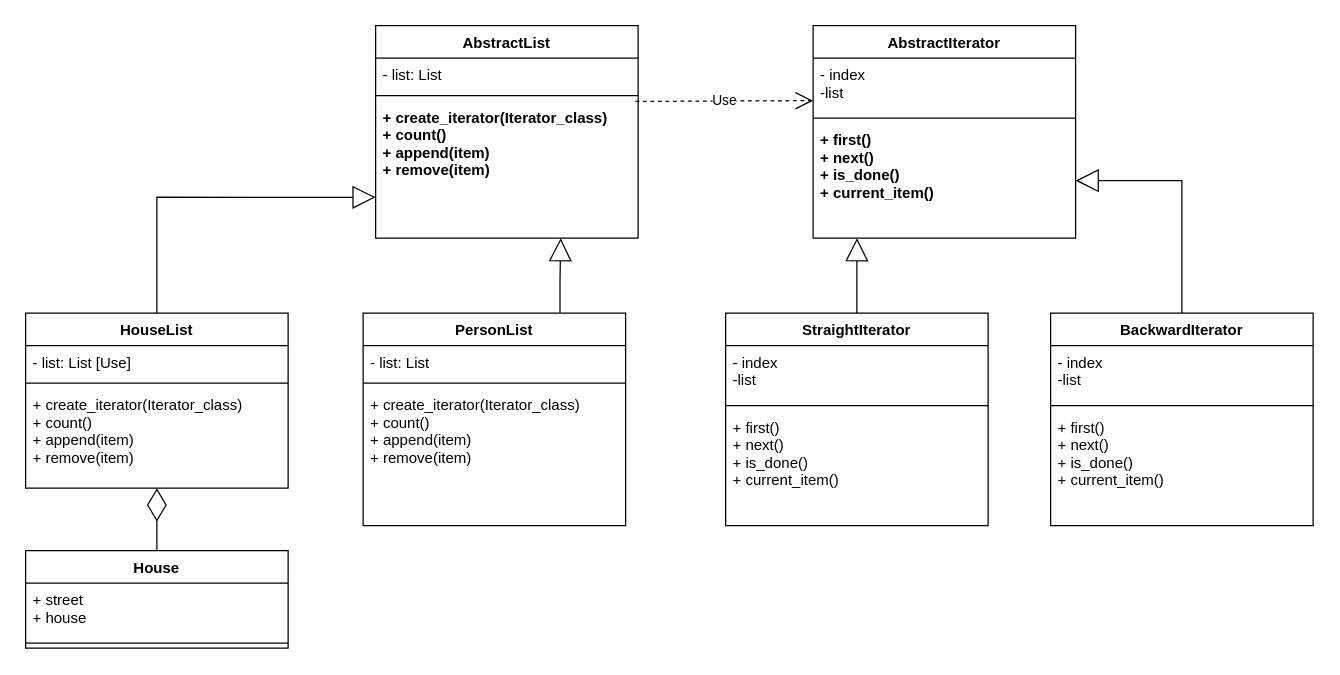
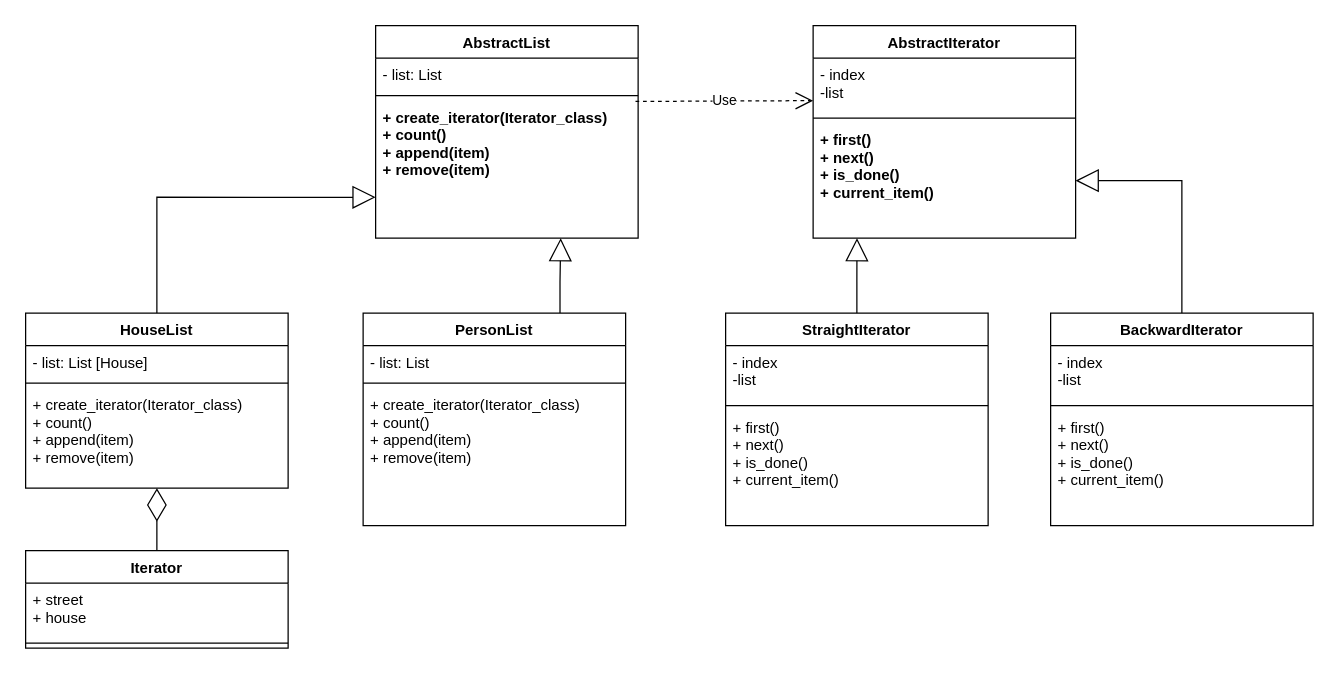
  <mxCell id="0" />
  <mxCell id="1" parent="0" />
  <mxCell id="2" value="AbstractList" style="swimlane;fontStyle=1;align=center;verticalAlign=top;childLayout=stackLayout;horizontal=1;startSize=26;horizontalStack=0;resizeParent=1;resizeParentMax=0;resizeLast=0;collapsible=1;marginBottom=0;" parent="1" vertex="1"><mxGeometry x="300" y="20" width="210" height="170" as="geometry" /></mxCell>
  <mxCell id="3" value="- list: List" style="text;strokeColor=none;fillColor=none;align=left;verticalAlign=top;spacingLeft=4;spacingRight=4;overflow=hidden;rotatable=0;points=[[0,0.5],[1,0.5]];portConstraint=eastwest;" parent="2" vertex="1"><mxGeometry y="26" width="210" height="26" as="geometry" /></mxCell>
  <mxCell id="4" value="" style="line;strokeWidth=1;fillColor=none;align=left;verticalAlign=middle;spacingTop=-1;spacingLeft=3;spacingRight=3;rotatable=0;labelPosition=right;points=[];portConstraint=eastwest;strokeColor=inherit;" parent="2" vertex="1"><mxGeometry y="52" width="210" height="8" as="geometry" /></mxCell>
  <mxCell id="5" value="+ create_iterator(Iterator_class)&#10;+ count()&#10;+ append(item)&#10;+ remove(item)" style="text;strokeColor=none;fillColor=none;align=left;verticalAlign=top;spacingLeft=4;spacingRight=4;overflow=hidden;rotatable=0;points=[[0,0.5],[1,0.5]];portConstraint=eastwest;fontStyle=1" parent="2" vertex="1"><mxGeometry y="60" width="210" height="110" as="geometry" /></mxCell>
  <mxCell id="6" value="AbstractIterator" style="swimlane;fontStyle=1;align=center;verticalAlign=top;childLayout=stackLayout;horizontal=1;startSize=26;horizontalStack=0;resizeParent=1;resizeParentMax=0;resizeLast=0;collapsible=1;marginBottom=0;" parent="1" vertex="1"><mxGeometry x="650" y="20" width="210" height="170" as="geometry" /></mxCell>
  <mxCell id="7" value="- index&#10;-list" style="text;strokeColor=none;fillColor=none;align=left;verticalAlign=top;spacingLeft=4;spacingRight=4;overflow=hidden;rotatable=0;points=[[0,0.5],[1,0.5]];portConstraint=eastwest;" parent="6" vertex="1"><mxGeometry y="26" width="210" height="44" as="geometry" /></mxCell>
  <mxCell id="8" value="" style="line;strokeWidth=1;fillColor=none;align=left;verticalAlign=middle;spacingTop=-1;spacingLeft=3;spacingRight=3;rotatable=0;labelPosition=right;points=[];portConstraint=eastwest;strokeColor=inherit;" parent="6" vertex="1"><mxGeometry y="70" width="210" height="8" as="geometry" /></mxCell>
  <mxCell id="9" value="+ first()&#10;+ next()&#10;+ is_done()&#10;+ current_item()" style="text;strokeColor=none;fillColor=none;align=left;verticalAlign=top;spacingLeft=4;spacingRight=4;overflow=hidden;rotatable=0;points=[[0,0.5],[1,0.5]];portConstraint=eastwest;fontStyle=1" parent="6" vertex="1"><mxGeometry y="78" width="210" height="92" as="geometry" /></mxCell>
  <mxCell id="10" style="edgeStyle=orthogonalEdgeStyle;rounded=0;orthogonalLoop=1;jettySize=auto;html=1;exitX=0.75;exitY=0;exitDx=0;exitDy=0;entryX=0.705;entryY=1;entryDx=0;entryDy=0;entryPerimeter=0;endArrow=block;endFill=0;endSize=16;" parent="1" source="11" target="5" edge="1"><mxGeometry relative="1" as="geometry" /></mxCell>
  <mxCell id="11" value="PersonList" style="swimlane;fontStyle=1;align=center;verticalAlign=top;childLayout=stackLayout;horizontal=1;startSize=26;horizontalStack=0;resizeParent=1;resizeParentMax=0;resizeLast=0;collapsible=1;marginBottom=0;" parent="1" vertex="1"><mxGeometry x="290" y="250" width="210" height="170" as="geometry" /></mxCell>
  <mxCell id="12" value="- list: List" style="text;strokeColor=none;fillColor=none;align=left;verticalAlign=top;spacingLeft=4;spacingRight=4;overflow=hidden;rotatable=0;points=[[0,0.5],[1,0.5]];portConstraint=eastwest;" parent="11" vertex="1"><mxGeometry y="26" width="210" height="26" as="geometry" /></mxCell>
  <mxCell id="13" value="" style="line;strokeWidth=1;fillColor=none;align=left;verticalAlign=middle;spacingTop=-1;spacingLeft=3;spacingRight=3;rotatable=0;labelPosition=right;points=[];portConstraint=eastwest;strokeColor=inherit;" parent="11" vertex="1"><mxGeometry y="52" width="210" height="8" as="geometry" /></mxCell>
  <mxCell id="14" value="+ create_iterator(Iterator_class)&#10;+ count()&#10;+ append(item)&#10;+ remove(item)" style="text;strokeColor=none;fillColor=none;align=left;verticalAlign=top;spacingLeft=4;spacingRight=4;overflow=hidden;rotatable=0;points=[[0,0.5],[1,0.5]];portConstraint=eastwest;fontStyle=0" parent="11" vertex="1"><mxGeometry y="60" width="210" height="110" as="geometry" /></mxCell>
  <mxCell id="15" style="edgeStyle=orthogonalEdgeStyle;rounded=0;orthogonalLoop=1;jettySize=auto;html=1;entryX=0.167;entryY=1;entryDx=0;entryDy=0;entryPerimeter=0;endSize=16;endArrow=block;endFill=0;" parent="1" source="16" target="9" edge="1"><mxGeometry relative="1" as="geometry" /></mxCell>
  <mxCell id="16" value="StraightIterator" style="swimlane;fontStyle=1;align=center;verticalAlign=top;childLayout=stackLayout;horizontal=1;startSize=26;horizontalStack=0;resizeParent=1;resizeParentMax=0;resizeLast=0;collapsible=1;marginBottom=0;" parent="1" vertex="1"><mxGeometry x="580" y="250" width="210" height="170" as="geometry" /></mxCell>
  <mxCell id="17" value="- index&#10;-list" style="text;strokeColor=none;fillColor=none;align=left;verticalAlign=top;spacingLeft=4;spacingRight=4;overflow=hidden;rotatable=0;points=[[0,0.5],[1,0.5]];portConstraint=eastwest;" parent="16" vertex="1"><mxGeometry y="26" width="210" height="44" as="geometry" /></mxCell>
  <mxCell id="18" value="" style="line;strokeWidth=1;fillColor=none;align=left;verticalAlign=middle;spacingTop=-1;spacingLeft=3;spacingRight=3;rotatable=0;labelPosition=right;points=[];portConstraint=eastwest;strokeColor=inherit;" parent="16" vertex="1"><mxGeometry y="70" width="210" height="8" as="geometry" /></mxCell>
  <mxCell id="19" value="+ first()&#10;+ next()&#10;+ is_done()&#10;+ current_item()" style="text;strokeColor=none;fillColor=none;align=left;verticalAlign=top;spacingLeft=4;spacingRight=4;overflow=hidden;rotatable=0;points=[[0,0.5],[1,0.5]];portConstraint=eastwest;fontStyle=0" parent="16" vertex="1"><mxGeometry y="78" width="210" height="92" as="geometry" /></mxCell>
  <mxCell id="20" style="edgeStyle=orthogonalEdgeStyle;rounded=0;orthogonalLoop=1;jettySize=auto;html=1;entryX=1;entryY=0.5;entryDx=0;entryDy=0;endSize=16;endArrow=block;endFill=0;" parent="1" source="21" target="9" edge="1"><mxGeometry relative="1" as="geometry" /></mxCell>
  <mxCell id="21" value="BackwardIterator" style="swimlane;fontStyle=1;align=center;verticalAlign=top;childLayout=stackLayout;horizontal=1;startSize=26;horizontalStack=0;resizeParent=1;resizeParentMax=0;resizeLast=0;collapsible=1;marginBottom=0;" parent="1" vertex="1"><mxGeometry x="840" y="250" width="210" height="170" as="geometry" /></mxCell>
  <mxCell id="22" value="- index&#10;-list" style="text;strokeColor=none;fillColor=none;align=left;verticalAlign=top;spacingLeft=4;spacingRight=4;overflow=hidden;rotatable=0;points=[[0,0.5],[1,0.5]];portConstraint=eastwest;" parent="21" vertex="1"><mxGeometry y="26" width="210" height="44" as="geometry" /></mxCell>
  <mxCell id="23" value="" style="line;strokeWidth=1;fillColor=none;align=left;verticalAlign=middle;spacingTop=-1;spacingLeft=3;spacingRight=3;rotatable=0;labelPosition=right;points=[];portConstraint=eastwest;strokeColor=inherit;" parent="21" vertex="1"><mxGeometry y="70" width="210" height="8" as="geometry" /></mxCell>
  <mxCell id="24" value="+ first()&#10;+ next()&#10;+ is_done()&#10;+ current_item()" style="text;strokeColor=none;fillColor=none;align=left;verticalAlign=top;spacingLeft=4;spacingRight=4;overflow=hidden;rotatable=0;points=[[0,0.5],[1,0.5]];portConstraint=eastwest;fontStyle=0" parent="21" vertex="1"><mxGeometry y="78" width="210" height="92" as="geometry" /></mxCell>
  <mxCell id="25" style="edgeStyle=orthogonalEdgeStyle;rounded=0;orthogonalLoop=1;jettySize=auto;html=1;entryX=0;entryY=0.703;entryDx=0;entryDy=0;entryPerimeter=0;endArrow=block;endFill=0;endSize=16;" parent="1" source="26" target="5" edge="1"><mxGeometry relative="1" as="geometry" /></mxCell>
  <mxCell id="26" value="HouseList" style="swimlane;fontStyle=1;align=center;verticalAlign=top;childLayout=stackLayout;horizontal=1;startSize=26;horizontalStack=0;resizeParent=1;resizeParentMax=0;resizeLast=0;collapsible=1;marginBottom=0;" parent="1" vertex="1"><mxGeometry x="20" y="250" width="210" height="140" as="geometry" /></mxCell>
- <mxCell id="27" value="- list: List [Use]" style="text;strokeColor=none;fillColor=none;align=left;verticalAlign=top;spacingLeft=4;spacingRight=4;overflow=hidden;rotatable=0;points=[[0,0.5],[1,0.5]];portConstraint=eastwest;" parent="26" vertex="1"><mxGeometry y="26" width="210" height="26" as="geometry" /></mxCell>
+ <mxCell id="27" value="- list: List [House]" style="text;strokeColor=none;fillColor=none;align=left;verticalAlign=top;spacingLeft=4;spacingRight=4;overflow=hidden;rotatable=0;points=[[0,0.5],[1,0.5]];portConstraint=eastwest;" parent="26" vertex="1"><mxGeometry y="26" width="210" height="26" as="geometry" /></mxCell>
  <mxCell id="28" value="" style="line;strokeWidth=1;fillColor=none;align=left;verticalAlign=middle;spacingTop=-1;spacingLeft=3;spacingRight=3;rotatable=0;labelPosition=right;points=[];portConstraint=eastwest;strokeColor=inherit;" parent="26" vertex="1"><mxGeometry y="52" width="210" height="8" as="geometry" /></mxCell>
  <mxCell id="29" value="+ create_iterator(Iterator_class)&#10;+ count()&#10;+ append(item)&#10;+ remove(item)" style="text;strokeColor=none;fillColor=none;align=left;verticalAlign=top;spacingLeft=4;spacingRight=4;overflow=hidden;rotatable=0;points=[[0,0.5],[1,0.5]];portConstraint=eastwest;fontStyle=0" parent="26" vertex="1"><mxGeometry y="60" width="210" height="80" as="geometry" /></mxCell>
  <mxCell id="30" value="Use" style="endArrow=open;endSize=12;dashed=1;html=1;rounded=0;exitX=0.99;exitY=0.006;exitDx=0;exitDy=0;exitPerimeter=0;" parent="1" source="5" edge="1"><mxGeometry width="160" relative="1" as="geometry"><mxPoint x="530" y="80" as="sourcePoint" /><mxPoint x="650" y="80" as="targetPoint" /></mxGeometry></mxCell>
  <mxCell id="31" style="edgeStyle=orthogonalEdgeStyle;rounded=0;orthogonalLoop=1;jettySize=auto;html=1;entryX=0.5;entryY=1;entryDx=0;entryDy=0;entryPerimeter=0;endArrow=diamondThin;endFill=0;endSize=24;" edge="1" parent="1" source="32" target="29"><mxGeometry relative="1" as="geometry" /></mxCell>
- <mxCell id="32" value="House" style="swimlane;fontStyle=1;align=center;verticalAlign=top;childLayout=stackLayout;horizontal=1;startSize=26;horizontalStack=0;resizeParent=1;resizeParentMax=0;resizeLast=0;collapsible=1;marginBottom=0;" vertex="1" parent="1"><mxGeometry x="20" y="440" width="210" height="78" as="geometry" /></mxCell>
+ <mxCell id="32" value="Iterator" style="swimlane;fontStyle=1;align=center;verticalAlign=top;childLayout=stackLayout;horizontal=1;startSize=26;horizontalStack=0;resizeParent=1;resizeParentMax=0;resizeLast=0;collapsible=1;marginBottom=0;" vertex="1" parent="1"><mxGeometry x="20" y="440" width="210" height="78" as="geometry" /></mxCell>
  <mxCell id="33" value="+ street&#10;+ house" style="text;strokeColor=none;fillColor=none;align=left;verticalAlign=top;spacingLeft=4;spacingRight=4;overflow=hidden;rotatable=0;points=[[0,0.5],[1,0.5]];portConstraint=eastwest;" vertex="1" parent="32"><mxGeometry y="26" width="210" height="44" as="geometry" /></mxCell>
  <mxCell id="34" value="" style="line;strokeWidth=1;fillColor=none;align=left;verticalAlign=middle;spacingTop=-1;spacingLeft=3;spacingRight=3;rotatable=0;labelPosition=right;points=[];portConstraint=eastwest;strokeColor=inherit;" vertex="1" parent="32"><mxGeometry y="70" width="210" height="8" as="geometry" /></mxCell>
